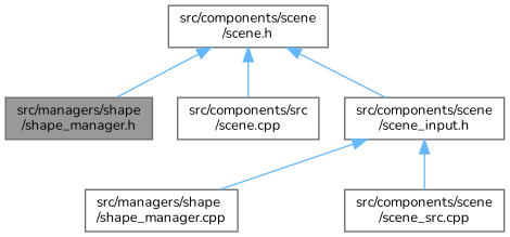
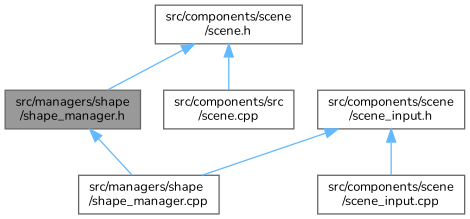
  digraph {
    fontname=Nunito
    node [color=grey40 fillcolor=white fontname=Nunito fontsize=10 shape=box style=filled]
    edge [color=steelblue1 dir=back fontname=Nunito fontsize=10 labelfontname=Helvetica labelfontsize=10 style=solid]
    n1 [color=gray40 fillcolor=grey60 fontcolor=black height=0.2 label="src/managers/shape\l/shape_manager.h" width=0.4]
    n2 [height=0.2 label="src/managers/shape\l/shape_manager.cpp" width=0.4]
    n3 [height=0.2 label="src/components/scene\l/scene.h" width=0.4]
    n4 [height=0.2 label="src/components/src\l/scene.cpp" width=0.4]
    n5 [height=0.2 label="src/components/scene\l/scene_input.h" width=0.4]
-   n6 [height=0.2 label="src/components/scene\l/scene_src.cpp" width=0.4]
+   n6 [height=0.2 label="src/components/scene\l/scene_input.cpp" width=0.4]
+   n1 -> n2
    n3 -> n1
    n3 -> n4
-   n3 -> n5
    n5 -> n2
    n5 -> n6
  }
